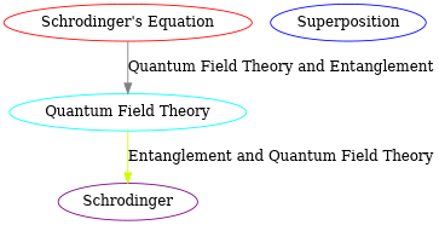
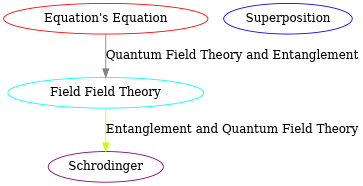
  digraph {
-   n1 [color="#FF0000" label="Schrodinger's Equation"]
-   n2 [color="#00FFFF" label="Quantum Field Theory"]
+   n1 [color="#FF0000" label="Equation's Equation"]
+   n2 [color="#00FFFF" label="Field Field Theory"]
    n3 [color="#800080" label=Schrodinger]
    n4 [color="#0000FF" label=Superposition]
    n1 -> n2 [color="#808080" label="Quantum Field Theory and Entanglement"]
    n2 -> n3 [color="#CCFF00" label="Entanglement and Quantum Field Theory"]
  }
